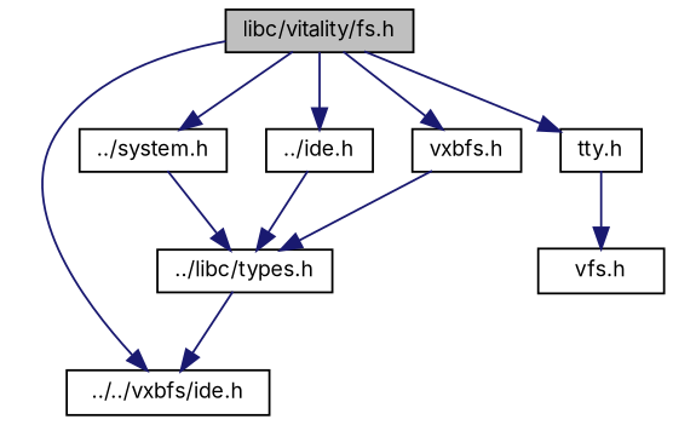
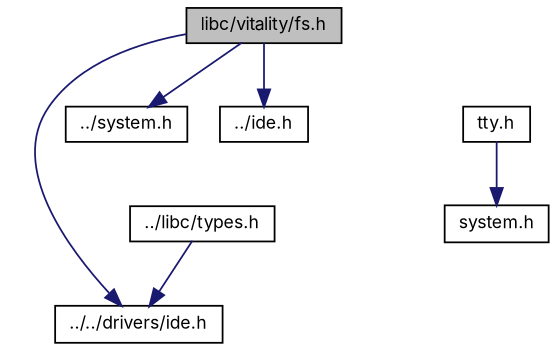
  digraph {
    fontname=Inter
    node [color=black fillcolor=white fontname=Inter fontsize=10 shape=record style=filled]
    edge [color=midnightblue fontname=Inter fontsize=10 labelfontname=Helvetica labelfontsize=10 style=solid]
    n1 [fillcolor=grey75 fontcolor=black height=0.2 label="libc/vitality/fs.h" width=0.4]
-   n2 [height=0.2 label="../../vxbfs/ide.h" width=0.4]
+   n2 [height=0.2 label="../../drivers/ide.h" width=0.4]
    n3 [height=0.2 label="../system.h" width=0.4]
    n4 [height=0.2 label="tty.h" width=0.4]
    n5 [height=0.2 label="../ide.h" width=0.4]
-   n6 [height=0.2 label="vxbfs.h" width=0.4]
    n7 [height=0.2 label="../libc/types.h" width=0.4]
-   n8 [height=0.2 label="vfs.h" width=0.4]
+   n8 [height=0.2 label="system.h" width=0.4]
    n1 -> n2
    n1 -> n3
-   n1 -> n4
    n1 -> n5
-   n1 -> n6
-   n3 -> n7
    n4 -> n8
-   n5 -> n7
-   n6 -> n7
    n7 -> n2
  }
